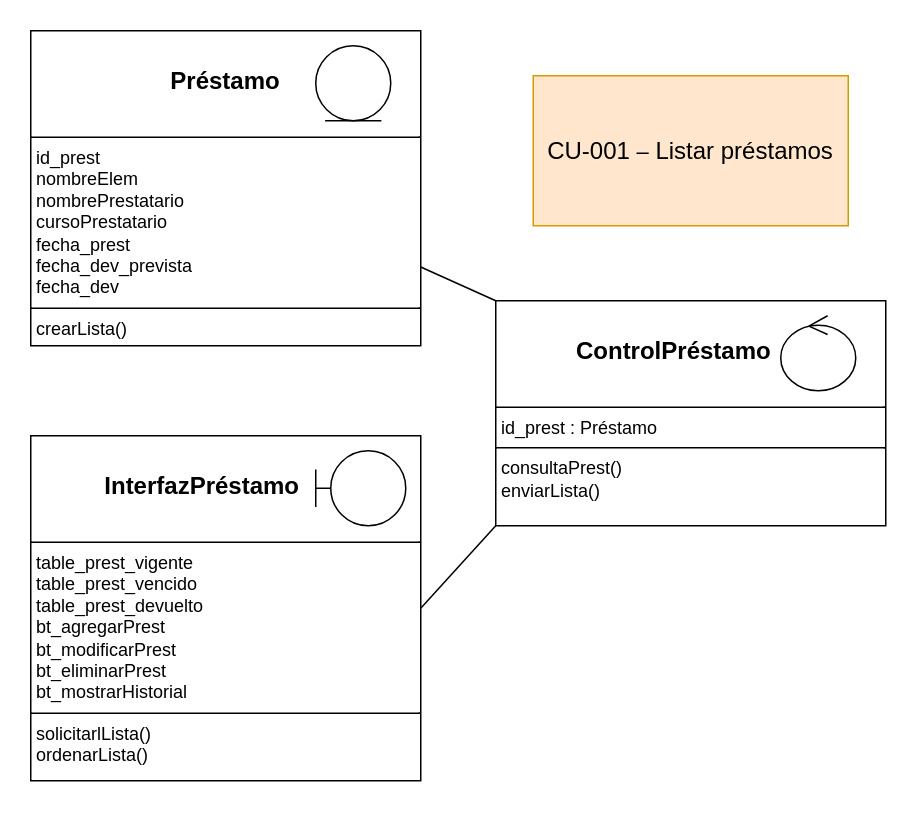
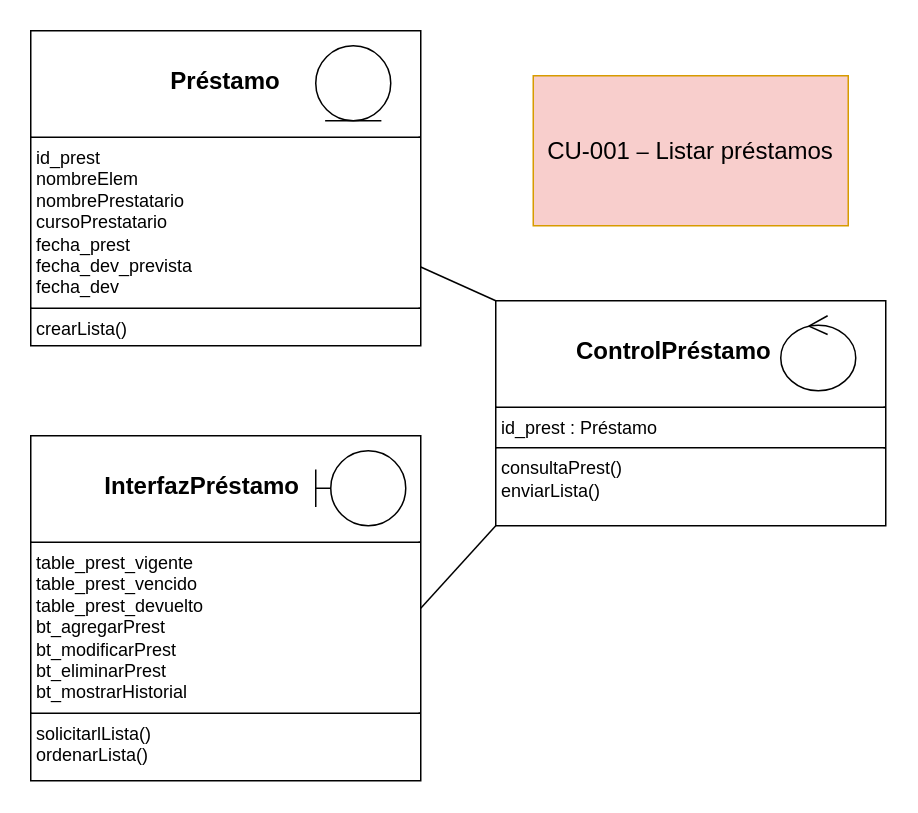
  <mxCell id="0" />
  <mxCell id="1" parent="0" />
- <mxCell id="2" value="&lt;font style=&quot;font-size: 16px;&quot;&gt;CU-001&amp;nbsp;&lt;span style=&quot;font-size:11.0pt;mso-bidi-font-size:12.0pt;&lt;br/&gt;line-height:150%;font-family:&amp;quot;Calibri&amp;quot;,sans-serif;mso-fareast-font-family:Calibri;&lt;br/&gt;mso-fareast-theme-font:minor-latin;mso-bidi-font-family:Arial;mso-ansi-language:&lt;br/&gt;ES-AR;mso-fareast-language:EN-US;mso-bidi-language:AR-SA&quot;&gt;–&lt;/span&gt;&amp;nbsp;Listar préstamos&lt;/font&gt;" style="rounded=0;whiteSpace=wrap;html=1;fillColor=#ffe6cc;strokeColor=#d79b00;" parent="1" vertex="1"><mxGeometry x="355" y="50" width="210" height="100" as="geometry" /></mxCell>
+ <mxCell id="2" value="&lt;font style=&quot;font-size: 16px;&quot;&gt;CU-001&amp;nbsp;&lt;span style=&quot;font-size:11.0pt;mso-bidi-font-size:12.0pt;&lt;br/&gt;line-height:150%;font-family:&amp;quot;Calibri&amp;quot;,sans-serif;mso-fareast-font-family:Calibri;&lt;br/&gt;mso-fareast-theme-font:minor-latin;mso-bidi-font-family:Arial;mso-ansi-language:&lt;br/&gt;ES-AR;mso-fareast-language:EN-US;mso-bidi-language:AR-SA&quot;&gt;–&lt;/span&gt;&amp;nbsp;Listar préstamos&lt;/font&gt;" style="rounded=0;whiteSpace=wrap;html=1;fillColor=#f8cecc;strokeColor=#d79b00;" parent="1" vertex="1"><mxGeometry x="355" y="50" width="210" height="100" as="geometry" /></mxCell>
  <mxCell id="3" style="edgeStyle=none;curved=1;rounded=0;orthogonalLoop=1;jettySize=auto;html=1;entryX=0;entryY=0;entryDx=0;entryDy=0;fontSize=12;startSize=8;endSize=8;endArrow=none;endFill=0;exitX=1;exitY=0.75;exitDx=0;exitDy=0;" parent="1" source="9" target="7" edge="1"><mxGeometry relative="1" as="geometry"><mxPoint x="360" y="0" as="targetPoint" /><mxPoint x="280" y="165" as="sourcePoint" /></mxGeometry></mxCell>
  <mxCell id="4" style="edgeStyle=none;curved=1;rounded=0;orthogonalLoop=1;jettySize=auto;html=1;exitX=1;exitY=0.5;exitDx=0;exitDy=0;entryX=0;entryY=1;entryDx=0;entryDy=0;fontSize=12;startSize=8;endSize=8;endArrow=none;endFill=0;startArrow=none;startFill=0;" parent="1" source="5" target="7" edge="1"><mxGeometry relative="1" as="geometry" /></mxCell>
  <mxCell id="5" value="&lt;p style=&quot;margin: 4px 0px 0px; text-align: center; line-height: 500%;&quot;&gt;&lt;span style=&quot;font-size: 16px;&quot;&gt;&lt;b&gt;InterfazPréstamo&amp;nbsp; &amp;nbsp; &amp;nbsp; &amp;nbsp;&lt;/b&gt;&lt;/span&gt;&lt;/p&gt;&lt;hr size=&quot;1&quot; style=&quot;border-style:solid;&quot;&gt;&lt;p style=&quot;margin:0px;margin-left:4px;&quot;&gt;&lt;span style=&quot;background-color: initial;&quot;&gt;table_prest_vigente&lt;/span&gt;&lt;/p&gt;&lt;p style=&quot;margin:0px;margin-left:4px;&quot;&gt;&lt;span style=&quot;background-color: initial;&quot;&gt;table_prest_vencido&lt;/span&gt;&lt;/p&gt;&lt;p style=&quot;margin:0px;margin-left:4px;&quot;&gt;&lt;span style=&quot;background-color: initial;&quot;&gt;table_prest_devuelto&lt;/span&gt;&lt;/p&gt;&lt;p style=&quot;margin:0px;margin-left:4px;&quot;&gt;&lt;span style=&quot;background-color: initial;&quot;&gt;bt_agregarPrest&lt;/span&gt;&lt;/p&gt;&lt;p style=&quot;margin:0px;margin-left:4px;&quot;&gt;&lt;span style=&quot;background-color: initial;&quot;&gt;bt_modificarPrest&lt;/span&gt;&lt;/p&gt;&lt;p style=&quot;margin:0px;margin-left:4px;&quot;&gt;&lt;span style=&quot;background-color: initial;&quot;&gt;bt_eliminarPrest&lt;/span&gt;&lt;/p&gt;&lt;p style=&quot;margin:0px;margin-left:4px;&quot;&gt;&lt;span style=&quot;background-color: initial;&quot;&gt;bt_mostrarHistorial&lt;/span&gt;&lt;/p&gt;&lt;hr size=&quot;1&quot; style=&quot;border-style:solid;&quot;&gt;&lt;p style=&quot;margin:0px;margin-left:4px;&quot;&gt;&lt;span style=&quot;background-color: initial;&quot;&gt;solicitarlLista()&lt;/span&gt;&lt;/p&gt;&lt;p style=&quot;margin:0px;margin-left:4px;&quot;&gt;ordenarLista()&lt;/p&gt;" style="verticalAlign=top;align=left;overflow=fill;html=1;whiteSpace=wrap;spacingTop=0;spacingBottom=0;" parent="1" vertex="1"><mxGeometry x="20" y="290" width="260" height="230" as="geometry" /></mxCell>
  <mxCell id="6" value="" style="shape=umlBoundary;whiteSpace=wrap;html=1;" parent="1" vertex="1"><mxGeometry x="210" y="300" width="60" height="50" as="geometry" /></mxCell>
  <mxCell id="7" value="&lt;p style=&quot;margin: 4px 0px 0px; text-align: center; line-height: 500%;&quot;&gt;&lt;span style=&quot;font-size: 16px;&quot;&gt;&lt;b&gt;ControlPréstamo&amp;nbsp; &amp;nbsp; &amp;nbsp;&lt;/b&gt;&lt;/span&gt;&lt;/p&gt;&lt;hr size=&quot;1&quot; style=&quot;border-style:solid;&quot;&gt;&lt;p style=&quot;margin:0px;margin-left:4px;&quot;&gt;id_prest&amp;nbsp;: Préstamo&lt;/p&gt;&lt;hr size=&quot;1&quot; style=&quot;border-style:solid;&quot;&gt;&lt;p style=&quot;margin:0px;margin-left:4px;&quot;&gt;&lt;span style=&quot;background-color: initial;&quot;&gt;consultaPrest()&lt;/span&gt;&lt;/p&gt;&lt;p style=&quot;margin:0px;margin-left:4px;&quot;&gt;&lt;span style=&quot;background-color: initial;&quot;&gt;enviarLista()&lt;/span&gt;&lt;/p&gt;&lt;p style=&quot;margin:0px;margin-left:4px;&quot;&gt;&lt;br&gt;&lt;/p&gt;&lt;p style=&quot;margin:0px;margin-left:4px;&quot;&gt;&lt;br&gt;&lt;/p&gt;" style="verticalAlign=top;align=left;overflow=fill;html=1;whiteSpace=wrap;spacingTop=0;spacingBottom=0;" parent="1" vertex="1"><mxGeometry x="330" y="200" width="260" height="150" as="geometry" /></mxCell>
  <mxCell id="8" value="" style="shape=umlControl;whiteSpace=wrap;html=1;perimeter=ellipsePerimeter;" parent="1" vertex="1"><mxGeometry x="520" y="210" width="50" height="50" as="geometry" /></mxCell>
  <mxCell id="9" value="&lt;p style=&quot;margin: 4px 0px 0px; text-align: center; line-height: 500%;&quot;&gt;&lt;span style=&quot;font-size: 16px;&quot;&gt;&lt;b&gt;Préstamo&lt;/b&gt;&lt;/span&gt;&lt;/p&gt;&lt;hr size=&quot;1&quot; style=&quot;border-style:solid;&quot;&gt;&lt;p style=&quot;margin:0px;margin-left:4px;&quot;&gt;id_prest&lt;/p&gt;&lt;p style=&quot;margin:0px;margin-left:4px;&quot;&gt;nombreElem&lt;/p&gt;&lt;p style=&quot;margin:0px;margin-left:4px;&quot;&gt;nombrePrestatario&lt;/p&gt;&lt;p style=&quot;margin:0px;margin-left:4px;&quot;&gt;cursoPrestatario&lt;/p&gt;&lt;p style=&quot;margin:0px;margin-left:4px;&quot;&gt;fecha_prest&lt;/p&gt;&lt;p style=&quot;margin:0px;margin-left:4px;&quot;&gt;fecha_dev_prevista&lt;/p&gt;&lt;p style=&quot;margin:0px;margin-left:4px;&quot;&gt;fecha_dev&lt;/p&gt;&lt;hr size=&quot;1&quot; style=&quot;border-style:solid;&quot;&gt;&lt;p style=&quot;margin:0px;margin-left:4px;&quot;&gt;&lt;span style=&quot;background-color: initial;&quot;&gt;crearLista()&lt;/span&gt;&lt;/p&gt;&lt;p style=&quot;margin:0px;margin-left:4px;&quot;&gt;&lt;br&gt;&lt;/p&gt;" style="verticalAlign=top;align=left;overflow=fill;html=1;whiteSpace=wrap;spacingTop=0;spacingBottom=0;" parent="1" vertex="1"><mxGeometry x="20" y="20" width="260" height="210" as="geometry" /></mxCell>
  <mxCell id="10" value="" style="ellipse;shape=umlEntity;whiteSpace=wrap;html=1;" parent="1" vertex="1"><mxGeometry x="210" y="30" width="50" height="50" as="geometry" /></mxCell>
